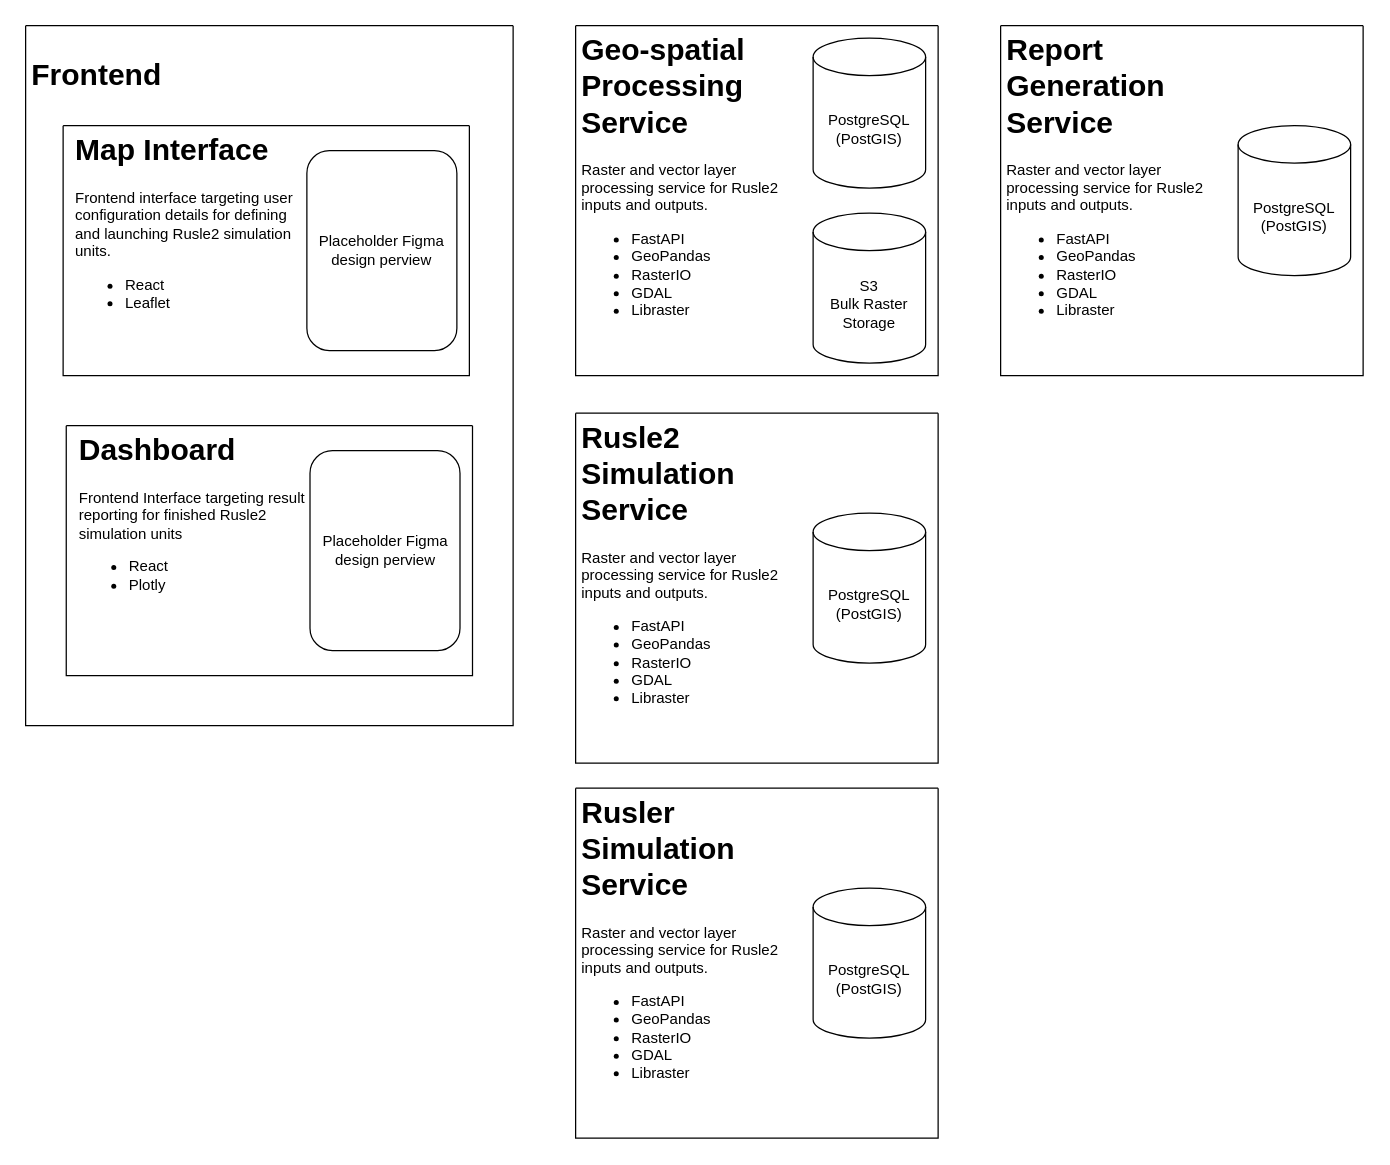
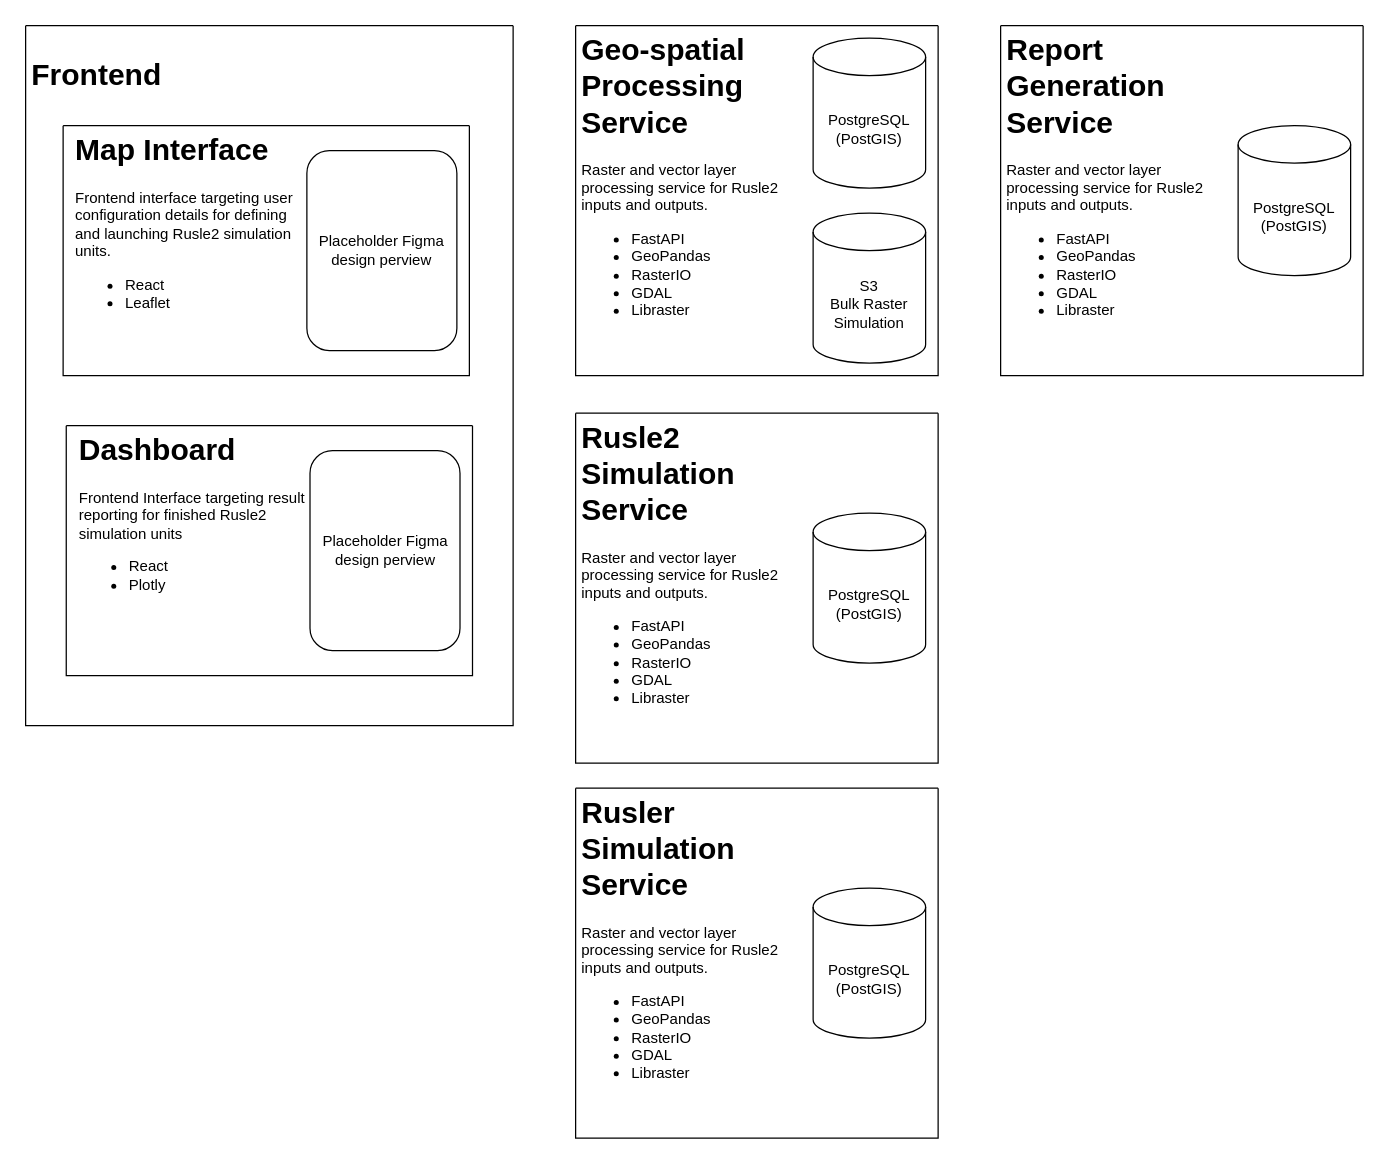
  <mxCell id="0" />
  <mxCell id="1" parent="0" />
  <mxCell id="2" value="" style="swimlane;startSize=0;" vertex="1" parent="1"><mxGeometry x="460" y="330" width="290" height="280" as="geometry"><mxRectangle x="35" y="40" width="50" height="40" as="alternateBounds" /></mxGeometry></mxCell>
  <mxCell id="3" value="&lt;h1&gt;Rusle2 Simulation Service&lt;br&gt;&lt;/h1&gt;&lt;p&gt;Raster and vector layer processing service for Rusle2 inputs and outputs.&lt;/p&gt;&lt;ul&gt;&lt;li&gt;FastAPI&lt;/li&gt;&lt;li&gt;GeoPandas&lt;/li&gt;&lt;li&gt;RasterIO&lt;/li&gt;&lt;li&gt;GDAL&lt;/li&gt;&lt;li&gt;Libraster&lt;br&gt;&lt;/li&gt;&lt;/ul&gt;" style="text;html=1;strokeColor=none;fillColor=none;spacing=5;spacingTop=-20;whiteSpace=wrap;overflow=hidden;rounded=0;" vertex="1" parent="2"><mxGeometry width="190" height="280" as="geometry" /></mxCell>
  <mxCell id="4" value="&lt;div&gt;PostgreSQL&lt;/div&gt;&lt;div&gt;(PostGIS)&lt;br&gt;&lt;/div&gt;" style="shape=cylinder3;whiteSpace=wrap;html=1;boundedLbl=1;backgroundOutline=1;size=15;" vertex="1" parent="2"><mxGeometry x="190" y="80" width="90" height="120" as="geometry" /></mxCell>
  <mxCell id="5" value="" style="swimlane;startSize=0;" vertex="1" parent="1"><mxGeometry x="460" y="20" width="290" height="280" as="geometry"><mxRectangle x="35" y="40" width="50" height="40" as="alternateBounds" /></mxGeometry></mxCell>
  <mxCell id="6" value="&lt;h1&gt;Geo-spatial Processing Service&lt;br&gt;&lt;/h1&gt;&lt;p&gt;Raster and vector layer processing service for Rusle2 inputs and outputs.&lt;/p&gt;&lt;ul&gt;&lt;li&gt;FastAPI&lt;/li&gt;&lt;li&gt;GeoPandas&lt;/li&gt;&lt;li&gt;RasterIO&lt;/li&gt;&lt;li&gt;GDAL&lt;/li&gt;&lt;li&gt;Libraster&lt;br&gt;&lt;/li&gt;&lt;/ul&gt;" style="text;html=1;strokeColor=none;fillColor=none;spacing=5;spacingTop=-20;whiteSpace=wrap;overflow=hidden;rounded=0;" vertex="1" parent="5"><mxGeometry width="190" height="280" as="geometry" /></mxCell>
  <mxCell id="7" value="&lt;div&gt;PostgreSQL&lt;/div&gt;&lt;div&gt;(PostGIS)&lt;br&gt;&lt;/div&gt;" style="shape=cylinder3;whiteSpace=wrap;html=1;boundedLbl=1;backgroundOutline=1;size=15;" vertex="1" parent="5"><mxGeometry x="190" y="10" width="90" height="120" as="geometry" /></mxCell>
- <mxCell id="8" value="&lt;div&gt;S3&lt;/div&gt;&lt;div&gt;Bulk Raster Storage&lt;br&gt;&lt;/div&gt;" style="shape=cylinder3;whiteSpace=wrap;html=1;boundedLbl=1;backgroundOutline=1;size=15;" vertex="1" parent="5"><mxGeometry x="190" y="150" width="90" height="120" as="geometry" /></mxCell>
+ <mxCell id="8" value="&lt;div&gt;S3&lt;/div&gt;&lt;div&gt;Bulk Raster Simulation&lt;br&gt;&lt;/div&gt;" style="shape=cylinder3;whiteSpace=wrap;html=1;boundedLbl=1;backgroundOutline=1;size=15;" vertex="1" parent="5"><mxGeometry x="190" y="150" width="90" height="120" as="geometry" /></mxCell>
  <mxCell id="9" value="" style="swimlane;startSize=0;" vertex="1" parent="1"><mxGeometry x="460" y="630" width="290" height="280" as="geometry"><mxRectangle x="35" y="40" width="50" height="40" as="alternateBounds" /></mxGeometry></mxCell>
  <mxCell id="10" value="&lt;h1&gt;Rusler Simulation Service&lt;br&gt;&lt;/h1&gt;&lt;p&gt;Raster and vector layer processing service for Rusle2 inputs and outputs.&lt;/p&gt;&lt;ul&gt;&lt;li&gt;FastAPI&lt;/li&gt;&lt;li&gt;GeoPandas&lt;/li&gt;&lt;li&gt;RasterIO&lt;/li&gt;&lt;li&gt;GDAL&lt;/li&gt;&lt;li&gt;Libraster&lt;br&gt;&lt;/li&gt;&lt;/ul&gt;" style="text;html=1;strokeColor=none;fillColor=none;spacing=5;spacingTop=-20;whiteSpace=wrap;overflow=hidden;rounded=0;" vertex="1" parent="9"><mxGeometry width="190" height="280" as="geometry" /></mxCell>
  <mxCell id="11" value="&lt;div&gt;PostgreSQL&lt;/div&gt;&lt;div&gt;(PostGIS)&lt;br&gt;&lt;/div&gt;" style="shape=cylinder3;whiteSpace=wrap;html=1;boundedLbl=1;backgroundOutline=1;size=15;" vertex="1" parent="9"><mxGeometry x="190" y="80" width="90" height="120" as="geometry" /></mxCell>
  <mxCell id="12" value="&lt;h1&gt;Frontend&lt;/h1&gt;" style="text;html=1;strokeColor=none;fillColor=none;spacing=5;spacingTop=-20;whiteSpace=wrap;overflow=hidden;rounded=0;" vertex="1" parent="1"><mxGeometry x="20" y="40" width="190" height="120" as="geometry" /></mxCell>
  <mxCell id="13" value="" style="swimlane;startSize=0;" vertex="1" parent="1"><mxGeometry x="20" y="20" width="390" height="560" as="geometry" /></mxCell>
  <mxCell id="14" value="&lt;h1&gt;Map Interface&lt;br&gt;&lt;/h1&gt;&lt;p&gt;Frontend interface targeting user configuration details for defining and launching Rusle2 simulation units.&lt;/p&gt;&lt;ul&gt;&lt;li&gt;React&lt;/li&gt;&lt;li&gt;Leaflet&lt;/li&gt;&lt;/ul&gt;" style="text;html=1;strokeColor=none;fillColor=none;spacing=5;spacingTop=-20;whiteSpace=wrap;overflow=hidden;rounded=0;" vertex="1" parent="13"><mxGeometry x="35" y="80" width="190" height="190" as="geometry" /></mxCell>
  <mxCell id="15" value="" style="swimlane;startSize=0;" vertex="1" parent="13"><mxGeometry x="30" y="80" width="325" height="200" as="geometry"><mxRectangle x="35" y="40" width="50" height="40" as="alternateBounds" /></mxGeometry></mxCell>
  <mxCell id="16" value="Placeholder Figma design perview" style="rounded=1;whiteSpace=wrap;html=1;" vertex="1" parent="15"><mxGeometry x="195" y="20" width="120" height="160" as="geometry" /></mxCell>
  <mxCell id="17" value="&lt;h1&gt;Dashboard&lt;br&gt;&lt;/h1&gt;&lt;p&gt;Frontend Interface targeting result reporting for finished Rusle2 simulation units&lt;br&gt;&lt;/p&gt;&lt;ul&gt;&lt;li&gt;React&lt;/li&gt;&lt;li&gt;Plotly&lt;br&gt;&lt;/li&gt;&lt;/ul&gt;" style="text;html=1;strokeColor=none;fillColor=none;spacing=5;spacingTop=-20;whiteSpace=wrap;overflow=hidden;rounded=0;" vertex="1" parent="13"><mxGeometry x="37.5" y="320" width="190" height="190" as="geometry" /></mxCell>
  <mxCell id="18" value="" style="swimlane;startSize=0;" vertex="1" parent="13"><mxGeometry x="32.5" y="320" width="325" height="200" as="geometry"><mxRectangle x="35" y="40" width="50" height="40" as="alternateBounds" /></mxGeometry></mxCell>
  <mxCell id="19" value="Placeholder Figma design perview" style="rounded=1;whiteSpace=wrap;html=1;" vertex="1" parent="18"><mxGeometry x="195" y="20" width="120" height="160" as="geometry" /></mxCell>
  <mxCell id="20" value="" style="swimlane;startSize=0;" vertex="1" parent="1"><mxGeometry x="800" y="20" width="290" height="280" as="geometry"><mxRectangle x="35" y="40" width="50" height="40" as="alternateBounds" /></mxGeometry></mxCell>
  <mxCell id="21" value="&lt;h1&gt;Report Generation Service&lt;br&gt;&lt;/h1&gt;&lt;p&gt;Raster and vector layer processing service for Rusle2 inputs and outputs.&lt;/p&gt;&lt;ul&gt;&lt;li&gt;FastAPI&lt;/li&gt;&lt;li&gt;GeoPandas&lt;/li&gt;&lt;li&gt;RasterIO&lt;/li&gt;&lt;li&gt;GDAL&lt;/li&gt;&lt;li&gt;Libraster&lt;br&gt;&lt;/li&gt;&lt;/ul&gt;" style="text;html=1;strokeColor=none;fillColor=none;spacing=5;spacingTop=-20;whiteSpace=wrap;overflow=hidden;rounded=0;" vertex="1" parent="20"><mxGeometry width="190" height="280" as="geometry" /></mxCell>
  <mxCell id="22" value="&lt;div&gt;PostgreSQL&lt;/div&gt;&lt;div&gt;(PostGIS)&lt;br&gt;&lt;/div&gt;" style="shape=cylinder3;whiteSpace=wrap;html=1;boundedLbl=1;backgroundOutline=1;size=15;" vertex="1" parent="20"><mxGeometry x="190" y="80" width="90" height="120" as="geometry" /></mxCell>
